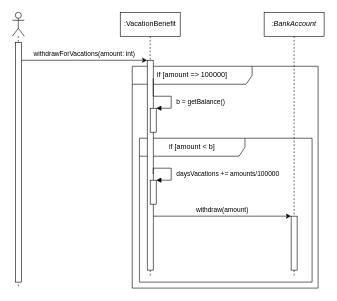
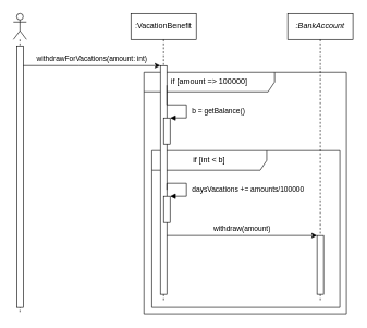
  <mxCell id="0" />
  <mxCell id="1" parent="0" />
  <mxCell id="2" value="if [amount =&amp;gt; 100000]" style="shape=umlFrame;whiteSpace=wrap;html=1;width=200;height=30;" parent="1" vertex="1"><mxGeometry x="220" y="110" width="310" height="370" as="geometry" /></mxCell>
- <mxCell id="3" value="if [amount &amp;lt; b]" style="shape=umlFrame;whiteSpace=wrap;html=1;width=176;height=30;" parent="1" vertex="1"><mxGeometry x="232" y="230" width="288" height="240" as="geometry" /></mxCell>
+ <mxCell id="3" value="if [int &amp;lt; b]" style="shape=umlFrame;whiteSpace=wrap;html=1;width=176;height=30;" parent="1" vertex="1"><mxGeometry x="232" y="230" width="288" height="240" as="geometry" /></mxCell>
  <mxCell id="4" value="" style="shape=umlLifeline;participant=umlActor;perimeter=lifelinePerimeter;whiteSpace=wrap;html=1;container=1;collapsible=0;recursiveResize=0;verticalAlign=top;spacingTop=36;outlineConnect=0;" parent="1" vertex="1"><mxGeometry x="20" y="20" width="20" height="460" as="geometry" /></mxCell>
  <mxCell id="5" value="" style="html=1;points=[];perimeter=orthogonalPerimeter;" parent="4" vertex="1"><mxGeometry x="5" y="50" width="10" height="400" as="geometry" /></mxCell>
  <mxCell id="6" value="&lt;span style=&quot;font-style: normal&quot;&gt;:VacationBenefit&lt;/span&gt;" style="shape=umlLifeline;perimeter=lifelinePerimeter;whiteSpace=wrap;html=1;container=1;collapsible=0;recursiveResize=0;outlineConnect=0;fontStyle=2" parent="1" vertex="1"><mxGeometry x="200" y="20" width="100" height="440" as="geometry" /></mxCell>
  <mxCell id="7" value="" style="html=1;points=[];perimeter=orthogonalPerimeter;" parent="6" vertex="1"><mxGeometry x="45" y="80" width="10" height="350" as="geometry" /></mxCell>
  <mxCell id="8" value="" style="html=1;points=[];perimeter=orthogonalPerimeter;" parent="6" vertex="1"><mxGeometry x="50" y="160" width="10" height="40" as="geometry" /></mxCell>
  <mxCell id="9" value="b = getBalance()" style="edgeStyle=orthogonalEdgeStyle;html=1;align=left;spacingLeft=2;endArrow=block;rounded=0;entryX=1;entryY=0;" parent="6" target="8" edge="1"><mxGeometry x="0.333" y="5" relative="1" as="geometry"><mxPoint x="55" y="110" as="sourcePoint" /><Array as="points"><mxPoint x="55" y="140" /><mxPoint x="85" y="140" /><mxPoint x="85" y="160" /><mxPoint x="60" y="160" /></Array><mxPoint as="offset" /></mxGeometry></mxCell>
  <mxCell id="10" value="" style="html=1;points=[];perimeter=orthogonalPerimeter;" parent="6" vertex="1"><mxGeometry x="50" y="280" width="10" height="40" as="geometry" /></mxCell>
  <mxCell id="11" value="daysVacations += amounts/100000" style="edgeStyle=orthogonalEdgeStyle;html=1;align=left;spacingLeft=2;endArrow=block;rounded=0;entryX=1;entryY=0;" parent="6" target="10" edge="1"><mxGeometry x="0.176" y="5" relative="1" as="geometry"><mxPoint x="55" y="270" as="sourcePoint" /><Array as="points"><mxPoint x="55" y="260" /><mxPoint x="85" y="260" /><mxPoint x="85" y="280" /><mxPoint x="60" y="280" /></Array><mxPoint as="offset" /></mxGeometry></mxCell>
  <mxCell id="12" value="withdrawForVacations(amount: int)" style="edgeStyle=orthogonalEdgeStyle;rounded=0;orthogonalLoop=1;jettySize=auto;html=1;" parent="1" source="5" target="7" edge="1"><mxGeometry y="10" relative="1" as="geometry"><Array as="points"><mxPoint x="120" y="100" /><mxPoint x="120" y="100" /></Array><mxPoint as="offset" /></mxGeometry></mxCell>
  <mxCell id="13" value=":BankAccount" style="shape=umlLifeline;perimeter=lifelinePerimeter;whiteSpace=wrap;html=1;container=1;collapsible=0;recursiveResize=0;outlineConnect=0;fontStyle=2" vertex="1" parent="1"><mxGeometry x="440" y="20" width="100" height="440" as="geometry" /></mxCell>
  <mxCell id="14" value="" style="html=1;points=[];perimeter=orthogonalPerimeter;" vertex="1" parent="13"><mxGeometry x="45" y="340" width="10" height="90" as="geometry" /></mxCell>
  <mxCell id="15" value="withdraw(amount)" style="edgeStyle=orthogonalEdgeStyle;rounded=0;orthogonalLoop=1;jettySize=auto;html=1;" edge="1" parent="1" source="7" target="14"><mxGeometry y="10" relative="1" as="geometry"><Array as="points"><mxPoint x="370" y="360" /><mxPoint x="370" y="360" /></Array><mxPoint as="offset" /></mxGeometry></mxCell>
